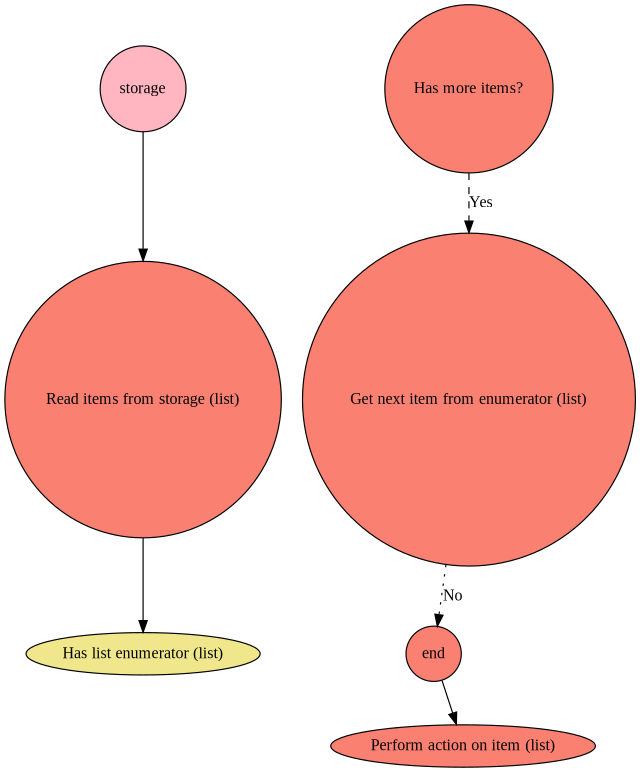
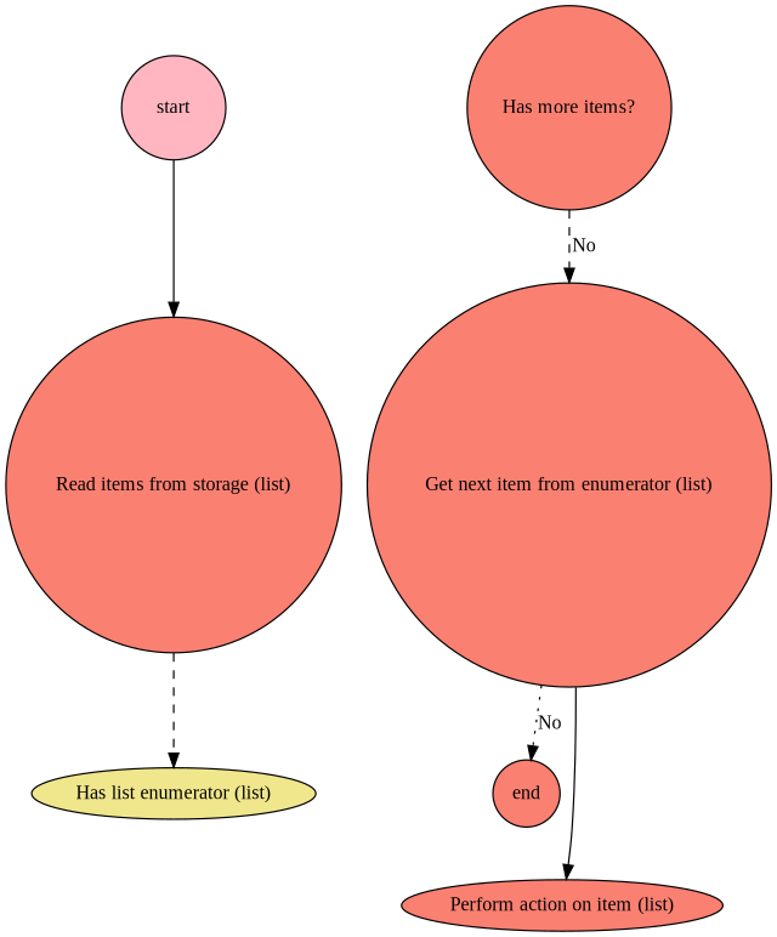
  digraph {
    fontname="Liberation Serif"
    node [fillcolor=salmon fontname="Liberation Serif" shape=circle style=filled]
    edge [fontname="Liberation Serif" style=dashed]
    n1 [label="Read items from storage (list)"]
    n2 [fillcolor=khaki label="Has list enumerator (list)" shape=ellipse]
-   start [fillcolor=lightpink label=storage]
+   start [fillcolor=lightpink]
    n4 [label="Has more items?"]
    n5 [label="Get next item from enumerator (list)"]
    end
    n7 [label="Perform action on item (list)" shape=ellipse]
-   n1 -> n2 [style=solid]
+   n1 -> n2
    start -> n1 [style=solid]
-   n4 -> n5 [label=Yes]
+   n4 -> n5 [label=No]
    n5 -> end [label=No style=dotted]
-   end -> n7 [style=solid]
+   n5 -> n7 [style=solid]
  }
